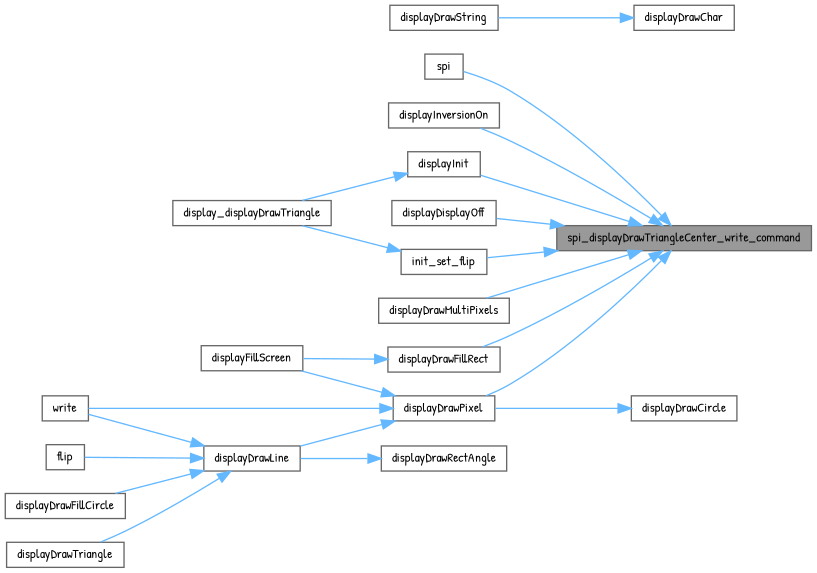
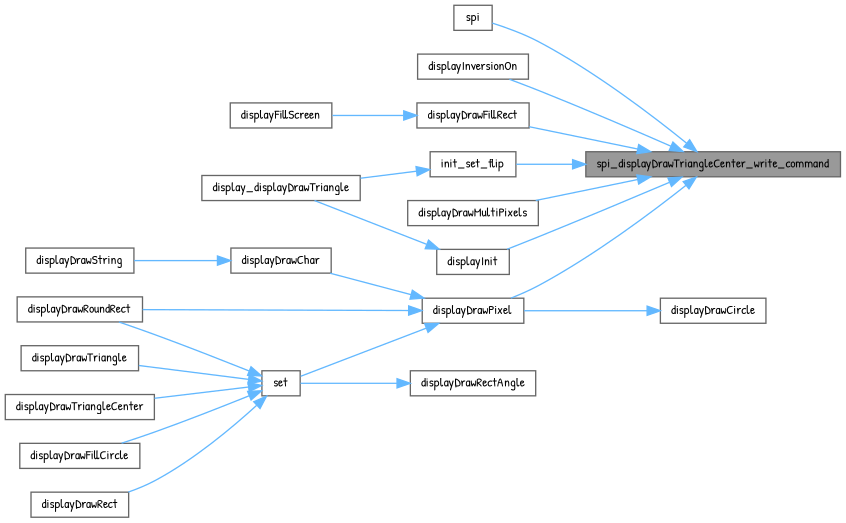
  digraph {
    fontname="Patrick Hand"
    rankdir=RL
    node [color=grey40 fillcolor=white fontname="Patrick Hand" fontsize=10 shape=box style=filled]
    edge [color=steelblue1 dir=back fontname="Patrick Hand" fontsize=10 labelfontname=Helvetica labelfontsize=10 style=solid]
    n1 [color=gray40 fillcolor=grey60 fontcolor=black height=0.2 label=spi_displayDrawTriangleCenter_write_command width=0.4]
    n2 [height=0.2 label=init_set_flip width=0.4]
-   n3 [height=0.2 label=displayDisplayOff width=0.4]
    n4 [height=0.2 label=displayDrawFillRect width=0.4]
    n5 [height=0.2 label=displayDrawMultiPixels width=0.4]
    n6 [height=0.2 label=displayDrawPixel width=0.4]
    n7 [height=0.2 label=displayInit width=0.4]
    n8 [height=0.2 label=spi width=0.4]
    n9 [height=0.2 label=displayInversionOn width=0.4]
    n10 [height=0.2 label=display_displayDrawTriangle width=0.4]
    n11 [height=0.2 label=displayFillScreen width=0.4]
    n12 [height=0.2 label=displayDrawChar width=0.4]
-   n13 [height=0.2 label=displayDrawLine width=0.4]
-   n14 [height=0.2 label=write width=0.4]
+   n13 [height=0.2 label=set width=0.4]
+   n14 [height=0.2 label=displayDrawRoundRect width=0.4]
    n15 [height=0.2 label=displayDrawString width=0.4]
    n16 [height=0.2 label=displayDrawCircle width=0.4]
    n17 [height=0.2 label=displayDrawFillCircle width=0.4]
+   n18 [height=0.2 label=displayDrawRect width=0.4]
    n19 [height=0.2 label=displayDrawTriangle width=0.4]
-   n20 [height=0.2 label=flip width=0.4]
+   n20 [height=0.2 label=displayDrawTriangleCenter width=0.4]
    n21 [height=0.2 label=displayDrawRectAngle width=0.4]
    n1 -> n2
-   n1 -> n3
    n1 -> n4
    n1 -> n5
    n1 -> n6
    n1 -> n7
    n1 -> n8
    n1 -> n9
    n2 -> n10
    n4 -> n11
-   n6 -> n11
+   n6 -> n12
    n6 -> n13
    n6 -> n14
    n7 -> n10
    n12 -> n15
    n13 -> n14
    n13 -> n17
+   n13 -> n18
    n13 -> n19
    n13 -> n20
    n16 -> n6
    n21 -> n13
  }
